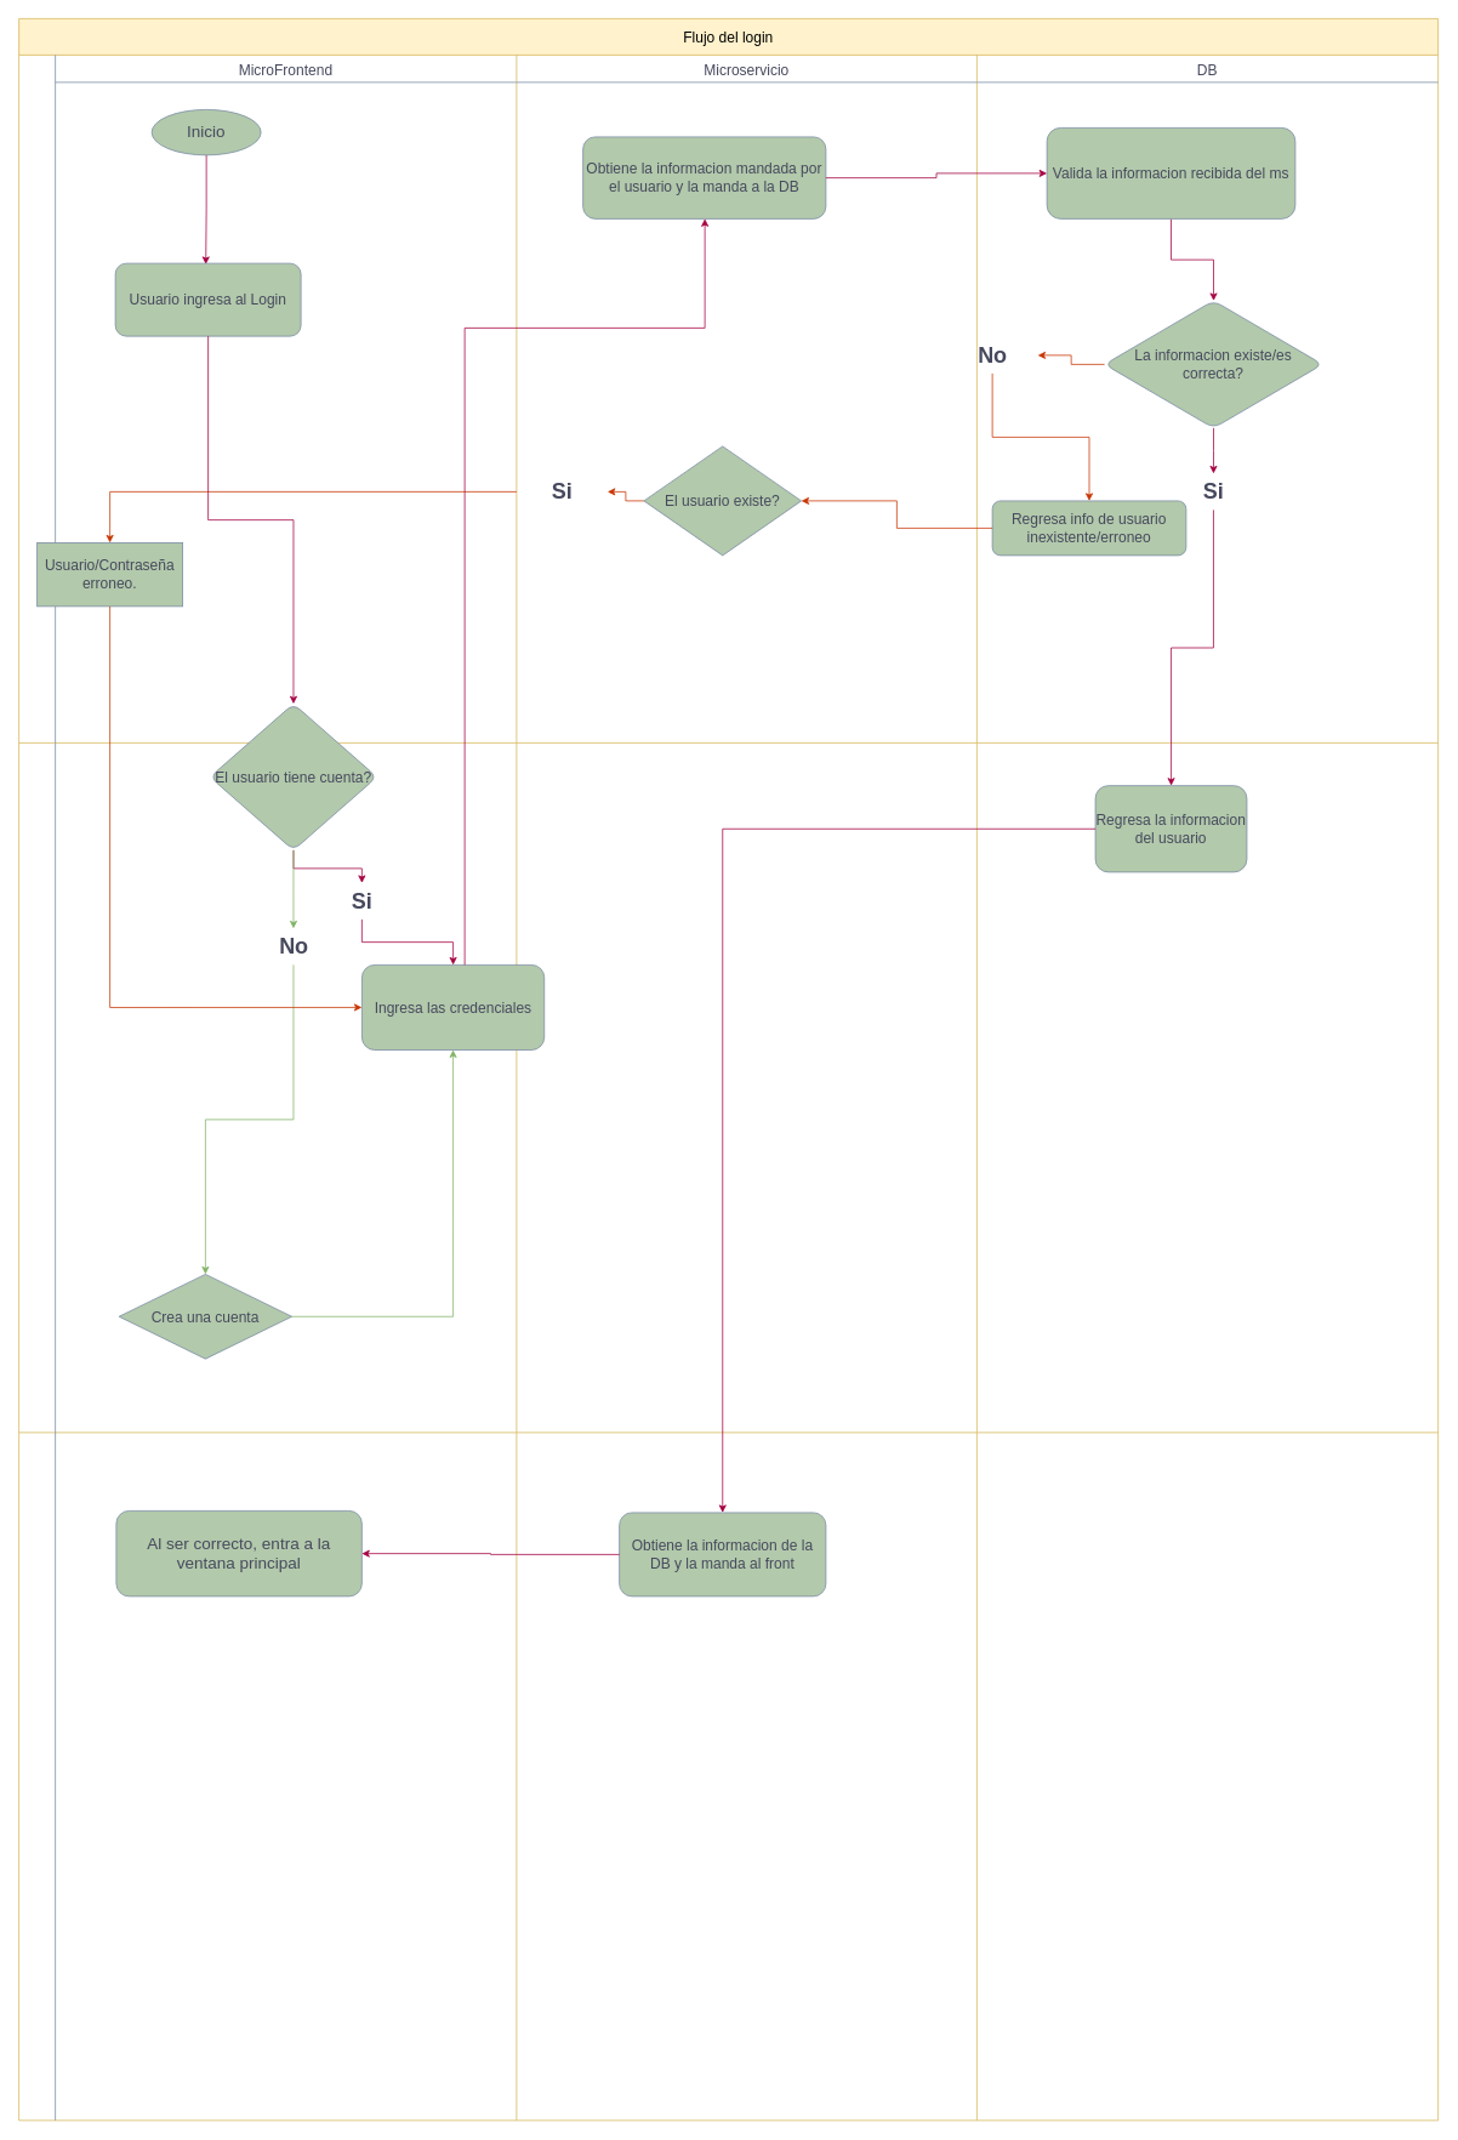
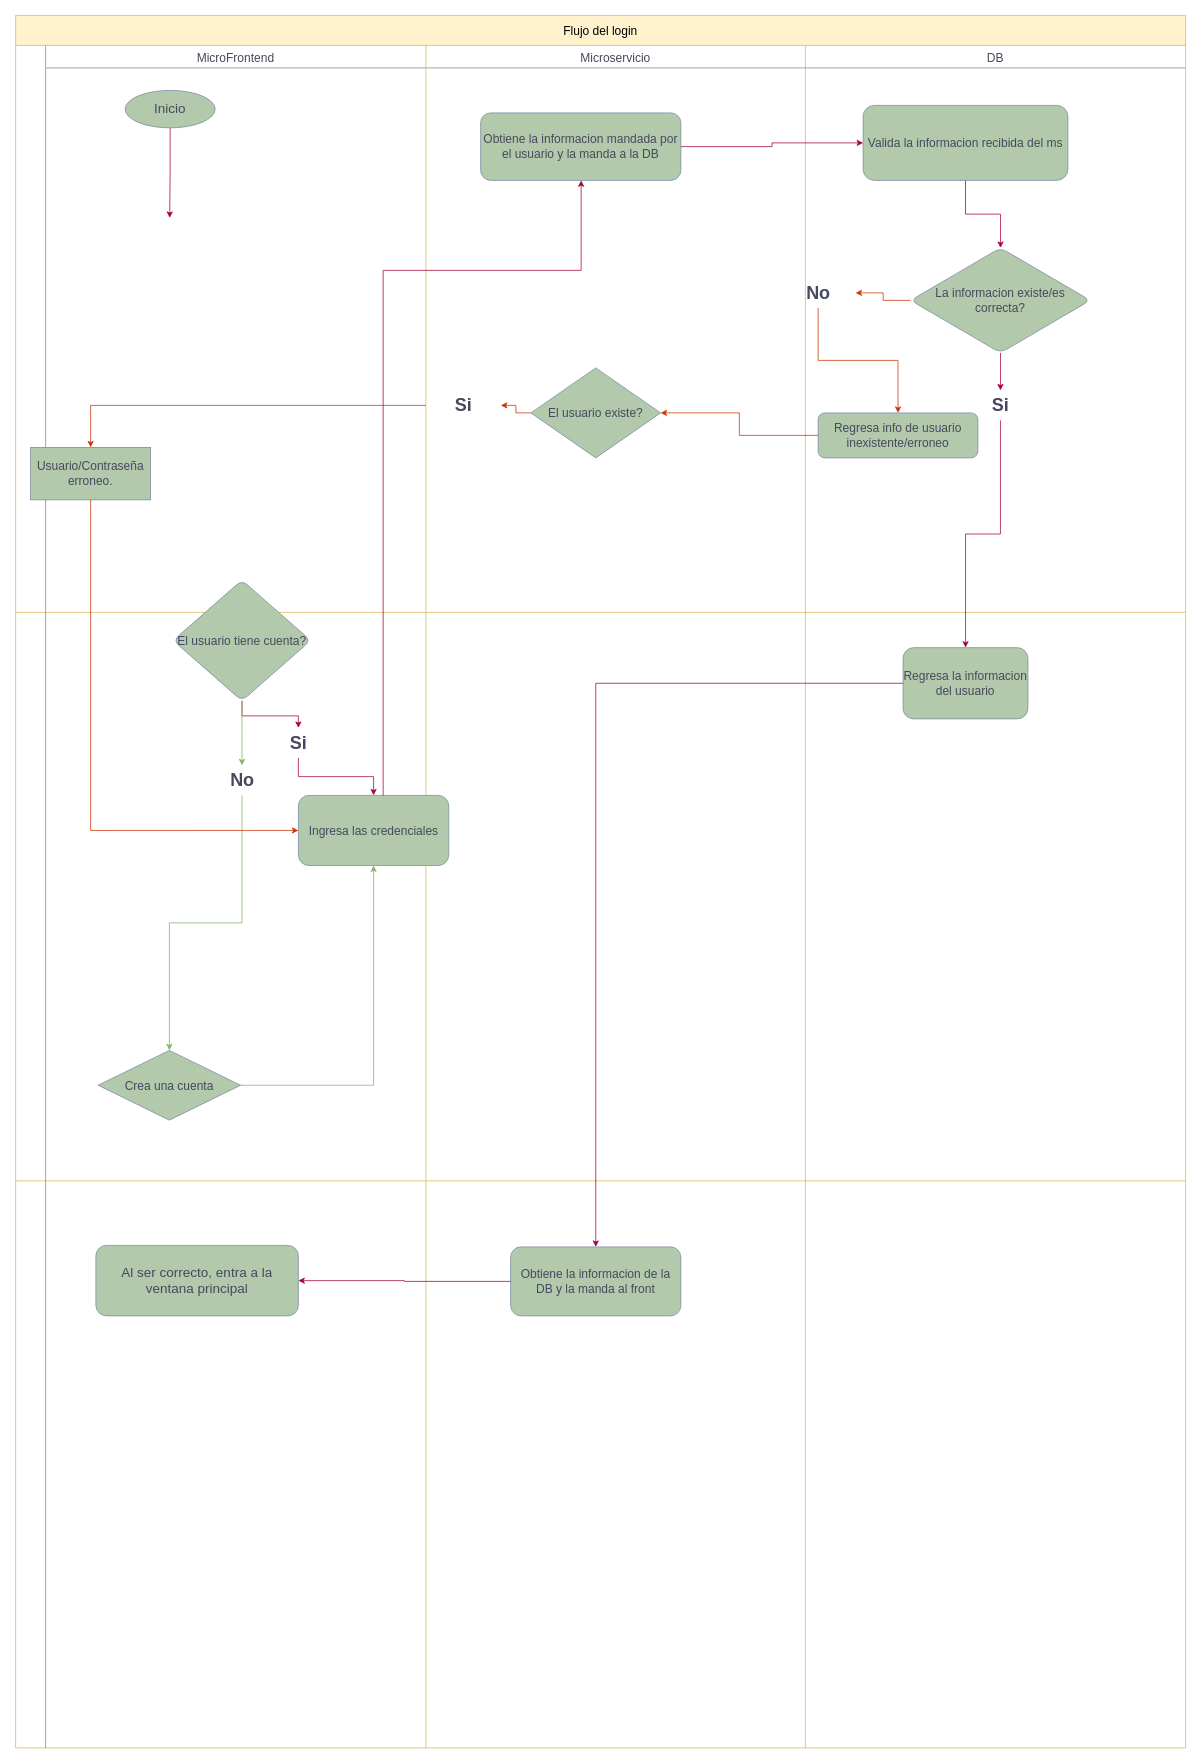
  <mxCell id="0" />
  <mxCell id="1" parent="0" />
  <mxCell id="2" value="Flujo del login" style="shape=table;childLayout=tableLayout;startSize=40;collapsible=0;recursiveResize=0;expand=0;fontSize=16;labelBackgroundColor=none;fillColor=#fff2cc;strokeColor=#d6b656;" vertex="1" parent="1"><mxGeometry x="20" y="20" width="1560" height="2310" as="geometry" /></mxCell>
  <mxCell id="3" value="" style="shape=tableRow;horizontal=0;swimlaneHead=0;swimlaneBody=0;top=0;left=0;strokeColor=#788AA3;bottom=0;right=0;dropTarget=0;fontStyle=0;fillColor=none;points=[[0,0.5],[1,0.5]];portConstraint=eastwest;startSize=40;collapsible=0;recursiveResize=0;expand=0;fontSize=16;labelBackgroundColor=none;fontColor=#46495D;" vertex="1" parent="2"><mxGeometry y="40" width="1560" height="756" as="geometry" /></mxCell>
  <mxCell id="4" value="MicroFrontend" style="swimlane;swimlaneHead=0;swimlaneBody=0;fontStyle=0;strokeColor=#788AA3;connectable=0;fillColor=none;startSize=30;collapsible=0;recursiveResize=0;expand=0;fontSize=16;labelBackgroundColor=none;fontColor=#46495D;" vertex="1" parent="3"><mxGeometry x="40" width="507" height="756" as="geometry"><mxRectangle width="507" height="756" as="alternateBounds" /></mxGeometry></mxCell>
  <mxCell id="5" style="edgeStyle=orthogonalEdgeStyle;rounded=0;orthogonalLoop=1;jettySize=auto;html=1;exitX=0.5;exitY=1;exitDx=0;exitDy=0;labelBackgroundColor=none;strokeColor=#A50040;fontColor=default;fillColor=#d80073;" edge="1" parent="4" source="6"><mxGeometry relative="1" as="geometry"><mxPoint x="165.429" y="230" as="targetPoint" /></mxGeometry></mxCell>
  <mxCell id="6" value="&lt;font style=&quot;font-size: 18px;&quot;&gt;Inicio&lt;/font&gt;" style="ellipse;whiteSpace=wrap;html=1;labelBackgroundColor=none;fillColor=#B2C9AB;strokeColor=#788AA3;fontColor=#46495D;" vertex="1" parent="4"><mxGeometry x="106" y="60" width="120" height="50" as="geometry" /></mxCell>
- <mxCell id="7" value="&lt;font size=&quot;3&quot;&gt;Usuario ingresa al Login&lt;/font&gt;" style="rounded=1;whiteSpace=wrap;html=1;strokeColor=#788AA3;fontColor=#46495D;fillColor=#B2C9AB;" vertex="1" parent="4"><mxGeometry x="66" y="229" width="204" height="80" as="geometry" /></mxCell>
  <mxCell id="8" value="&lt;font size=&quot;3&quot;&gt;Usuario/Contraseña erroneo.&lt;/font&gt;" style="whiteSpace=wrap;html=1;fillColor=#B2C9AB;strokeColor=#788AA3;fontColor=#46495D;" vertex="1" parent="4"><mxGeometry x="-20" y="536" width="160" height="70" as="geometry" /></mxCell>
  <mxCell id="9" value="Microservicio" style="swimlane;swimlaneHead=0;swimlaneBody=0;fontStyle=0;strokeColor=#788AA3;connectable=0;fillColor=none;startSize=30;collapsible=0;recursiveResize=0;expand=0;fontSize=16;labelBackgroundColor=none;fontColor=#46495D;" vertex="1" parent="3"><mxGeometry x="547" width="506" height="756" as="geometry"><mxRectangle width="506" height="756" as="alternateBounds" /></mxGeometry></mxCell>
  <mxCell id="10" value="&lt;font size=&quot;3&quot;&gt;Obtiene la informacion mandada por el usuario y la manda a la DB&lt;/font&gt;" style="whiteSpace=wrap;html=1;fillColor=#B2C9AB;strokeColor=#788AA3;fontColor=#46495D;rounded=1;" vertex="1" parent="9"><mxGeometry x="73" y="90" width="267" height="90" as="geometry" /></mxCell>
  <mxCell id="11" value="&lt;font size=&quot;3&quot;&gt;El usuario existe?&lt;/font&gt;" style="rhombus;whiteSpace=wrap;html=1;strokeColor=#788AA3;fontColor=#46495D;fillColor=#B2C9AB;" vertex="1" parent="9"><mxGeometry x="140" y="430" width="173" height="120" as="geometry" /></mxCell>
  <mxCell id="12" value="Si" style="text;strokeColor=none;fillColor=none;html=1;fontSize=24;fontStyle=1;verticalAlign=middle;align=center;fontColor=#46495D;" vertex="1" parent="9"><mxGeometry y="460" width="100" height="40" as="geometry" /></mxCell>
  <mxCell id="13" value="" style="edgeStyle=orthogonalEdgeStyle;rounded=0;orthogonalLoop=1;jettySize=auto;html=1;strokeColor=#C73500;fontColor=#46495D;fillColor=#fa6800;" edge="1" parent="9" source="11" target="12"><mxGeometry relative="1" as="geometry"><mxPoint x="-103" y="-170" as="sourcePoint" /><mxPoint x="-570" y="-89" as="targetPoint" /></mxGeometry></mxCell>
  <mxCell id="14" value="DB" style="swimlane;swimlaneHead=0;swimlaneBody=0;fontStyle=0;strokeColor=#788AA3;connectable=0;fillColor=none;startSize=30;collapsible=0;recursiveResize=0;expand=0;fontSize=16;labelBackgroundColor=none;fontColor=#46495D;" vertex="1" parent="3"><mxGeometry x="1053" width="507" height="756" as="geometry"><mxRectangle width="507" height="756" as="alternateBounds" /></mxGeometry></mxCell>
  <mxCell id="15" value="" style="edgeStyle=orthogonalEdgeStyle;rounded=0;orthogonalLoop=1;jettySize=auto;html=1;strokeColor=#A50040;fontColor=#46495D;fillColor=#d80073;" edge="1" parent="14" source="16" target="17"><mxGeometry relative="1" as="geometry" /></mxCell>
  <mxCell id="16" value="&lt;font size=&quot;3&quot;&gt;Valida la informacion recibida del ms&lt;/font&gt;" style="whiteSpace=wrap;html=1;fillColor=#B2C9AB;strokeColor=#788AA3;fontColor=#46495D;rounded=1;" vertex="1" parent="14"><mxGeometry x="77" y="80" width="273" height="100" as="geometry" /></mxCell>
  <mxCell id="17" value="&lt;font size=&quot;3&quot;&gt;La informacion existe/es correcta?&lt;/font&gt;" style="rhombus;whiteSpace=wrap;html=1;fillColor=#B2C9AB;strokeColor=#788AA3;fontColor=#46495D;rounded=1;" vertex="1" parent="14"><mxGeometry x="140.25" y="270" width="239.75" height="140" as="geometry" /></mxCell>
  <mxCell id="18" value="No" style="text;strokeColor=none;fillColor=none;html=1;fontSize=24;fontStyle=1;verticalAlign=middle;align=center;fontColor=#46495D;" vertex="1" parent="14"><mxGeometry x="-33" y="310" width="100" height="40" as="geometry" /></mxCell>
  <mxCell id="19" value="" style="edgeStyle=orthogonalEdgeStyle;rounded=0;orthogonalLoop=1;jettySize=auto;html=1;strokeColor=#C73500;fontColor=#46495D;fillColor=#fa6800;" edge="1" parent="14" source="17" target="18"><mxGeometry relative="1" as="geometry"><mxPoint x="403" y="-770" as="sourcePoint" /><mxPoint x="120" y="-680" as="targetPoint" /></mxGeometry></mxCell>
  <mxCell id="20" value="" style="edgeStyle=orthogonalEdgeStyle;rounded=0;orthogonalLoop=1;jettySize=auto;html=1;strokeColor=#A50040;fontColor=#46495D;fillColor=#d80073;" edge="1" parent="14" source="17" target="21"><mxGeometry relative="1" as="geometry"><mxPoint x="523" y="-710" as="sourcePoint" /><mxPoint x="477" y="-317" as="targetPoint" /></mxGeometry></mxCell>
  <mxCell id="21" value="Si" style="text;strokeColor=none;fillColor=none;html=1;fontSize=24;fontStyle=1;verticalAlign=middle;align=center;fontColor=#46495D;" vertex="1" parent="14"><mxGeometry x="210.13" y="460" width="100" height="40" as="geometry" /></mxCell>
  <mxCell id="22" value="&lt;font size=&quot;3&quot;&gt;Regresa info de usuario inexistente/erroneo&lt;/font&gt;" style="whiteSpace=wrap;html=1;fillColor=#B2C9AB;strokeColor=#788AA3;fontColor=#46495D;rounded=1;" vertex="1" parent="14"><mxGeometry x="17" y="490" width="213" height="60" as="geometry" /></mxCell>
  <mxCell id="23" value="" style="edgeStyle=orthogonalEdgeStyle;rounded=0;orthogonalLoop=1;jettySize=auto;html=1;strokeColor=#C73500;fontColor=#46495D;fillColor=#fa6800;" edge="1" parent="14" source="18" target="22"><mxGeometry relative="1" as="geometry" /></mxCell>
  <mxCell id="24" value="" style="edgeStyle=orthogonalEdgeStyle;rounded=0;orthogonalLoop=1;jettySize=auto;html=1;strokeColor=#A50040;fontColor=#46495D;fillColor=#d80073;" edge="1" parent="3" source="10" target="16"><mxGeometry relative="1" as="geometry" /></mxCell>
  <mxCell id="25" value="" style="edgeStyle=orthogonalEdgeStyle;rounded=0;orthogonalLoop=1;jettySize=auto;html=1;strokeColor=#C73500;fontColor=#46495D;fillColor=#fa6800;entryX=1;entryY=0.5;entryDx=0;entryDy=0;" edge="1" parent="3" source="22" target="11"><mxGeometry relative="1" as="geometry"><mxPoint x="887" y="522" as="targetPoint" /></mxGeometry></mxCell>
  <mxCell id="26" value="" style="edgeStyle=orthogonalEdgeStyle;rounded=0;orthogonalLoop=1;jettySize=auto;html=1;strokeColor=#C73500;fontColor=#46495D;fillColor=#fa6800;" edge="1" parent="3" source="12" target="8"><mxGeometry relative="1" as="geometry" /></mxCell>
  <mxCell id="27" value="" style="shape=tableRow;horizontal=0;swimlaneHead=0;swimlaneBody=0;top=0;left=0;strokeColor=#788AA3;bottom=0;right=0;dropTarget=0;fontStyle=0;fillColor=none;points=[[0,0.5],[1,0.5]];portConstraint=eastwest;startSize=40;collapsible=0;recursiveResize=0;expand=0;fontSize=16;labelBackgroundColor=none;fontColor=#46495D;" vertex="1" parent="2"><mxGeometry y="796" width="1560" height="758" as="geometry" /></mxCell>
  <mxCell id="28" value="" style="swimlane;swimlaneHead=0;swimlaneBody=0;fontStyle=0;connectable=0;strokeColor=#788AA3;fillColor=none;startSize=0;collapsible=0;recursiveResize=0;expand=0;fontSize=16;labelBackgroundColor=none;fontColor=#46495D;" vertex="1" parent="27"><mxGeometry x="40" width="507" height="758" as="geometry"><mxRectangle width="507" height="758" as="alternateBounds" /></mxGeometry></mxCell>
  <mxCell id="29" value="&lt;font size=&quot;3&quot;&gt;El usuario tiene cuenta?&lt;/font&gt;" style="rhombus;whiteSpace=wrap;html=1;fillColor=#B2C9AB;strokeColor=#788AA3;fontColor=#46495D;rounded=1;" vertex="1" parent="28"><mxGeometry x="170" y="-43" width="183.5" height="161" as="geometry" /></mxCell>
  <mxCell id="30" value="&lt;font size=&quot;3&quot;&gt;Ingresa las credenciales&lt;/font&gt;" style="whiteSpace=wrap;html=1;fillColor=#B2C9AB;strokeColor=#788AA3;fontColor=#46495D;rounded=1;" vertex="1" parent="28"><mxGeometry x="337" y="244" width="200.5" height="93.5" as="geometry" /></mxCell>
  <mxCell id="31" value="" style="edgeStyle=orthogonalEdgeStyle;rounded=0;orthogonalLoop=1;jettySize=auto;html=1;strokeColor=#A50040;fontColor=#46495D;fillColor=#d80073;" edge="1" parent="28" source="36" target="30"><mxGeometry relative="1" as="geometry" /></mxCell>
  <mxCell id="32" style="edgeStyle=orthogonalEdgeStyle;rounded=0;orthogonalLoop=1;jettySize=auto;html=1;exitX=1;exitY=0.5;exitDx=0;exitDy=0;entryX=0.5;entryY=1;entryDx=0;entryDy=0;strokeColor=#82b366;fontColor=#46495D;fillColor=#d5e8d4;gradientColor=#97d077;" edge="1" parent="28" source="33" target="30"><mxGeometry relative="1" as="geometry" /></mxCell>
  <mxCell id="33" value="&lt;font size=&quot;3&quot;&gt;Crea una cuenta&lt;/font&gt;" style="rhombus;whiteSpace=wrap;html=1;fillColor=#B2C9AB;strokeColor=#788AA3;fontColor=#46495D;" vertex="1" parent="28"><mxGeometry x="70" y="584" width="190" height="93" as="geometry" /></mxCell>
  <mxCell id="34" value="" style="edgeStyle=orthogonalEdgeStyle;rounded=0;orthogonalLoop=1;jettySize=auto;html=1;strokeColor=#82b366;fontColor=#46495D;fillColor=#d5e8d4;gradientColor=#97d077;" edge="1" parent="28" source="38" target="33"><mxGeometry relative="1" as="geometry" /></mxCell>
  <mxCell id="35" value="" style="edgeStyle=orthogonalEdgeStyle;rounded=0;orthogonalLoop=1;jettySize=auto;html=1;strokeColor=#A50040;fontColor=#46495D;fillColor=#d80073;" edge="1" parent="28" source="29" target="36"><mxGeometry relative="1" as="geometry"><mxPoint x="-488" y="-246" as="sourcePoint" /><mxPoint x="-313" y="-170" as="targetPoint" /></mxGeometry></mxCell>
  <mxCell id="36" value="Si" style="text;strokeColor=none;fillColor=none;html=1;fontSize=24;fontStyle=1;verticalAlign=middle;align=center;fontColor=#46495D;" vertex="1" parent="28"><mxGeometry x="287" y="154" width="100" height="40" as="geometry" /></mxCell>
  <mxCell id="37" value="" style="edgeStyle=orthogonalEdgeStyle;rounded=0;orthogonalLoop=1;jettySize=auto;html=1;strokeColor=#82b366;fontColor=#46495D;fillColor=#d5e8d4;gradientColor=#97d077;" edge="1" parent="28" source="29" target="38"><mxGeometry relative="1" as="geometry"><mxPoint x="-488" y="-246" as="sourcePoint" /><mxPoint x="-610" y="80" as="targetPoint" /></mxGeometry></mxCell>
  <mxCell id="38" value="No" style="text;strokeColor=none;fillColor=none;html=1;fontSize=24;fontStyle=1;verticalAlign=middle;align=center;fontColor=#46495D;" vertex="1" parent="28"><mxGeometry x="211.75" y="204" width="100" height="40" as="geometry" /></mxCell>
  <mxCell id="39" value="" style="swimlane;swimlaneHead=0;swimlaneBody=0;fontStyle=0;connectable=0;strokeColor=#788AA3;fillColor=none;startSize=0;collapsible=0;recursiveResize=0;expand=0;fontSize=16;labelBackgroundColor=none;fontColor=#46495D;" vertex="1" parent="27"><mxGeometry x="547" width="506" height="758" as="geometry"><mxRectangle width="506" height="758" as="alternateBounds" /></mxGeometry></mxCell>
  <mxCell id="40" value="" style="swimlane;swimlaneHead=0;swimlaneBody=0;fontStyle=0;connectable=0;strokeColor=#788AA3;fillColor=none;startSize=0;collapsible=0;recursiveResize=0;expand=0;fontSize=16;labelBackgroundColor=none;fontColor=#46495D;" vertex="1" parent="27"><mxGeometry x="1053" width="507" height="758" as="geometry"><mxRectangle width="507" height="758" as="alternateBounds" /></mxGeometry></mxCell>
  <mxCell id="41" value="&lt;font size=&quot;3&quot;&gt;Regresa la informacion del usuario&lt;/font&gt;" style="whiteSpace=wrap;html=1;fillColor=#B2C9AB;strokeColor=#788AA3;fontColor=#46495D;rounded=1;" vertex="1" parent="40"><mxGeometry x="130.25" y="47" width="166.5" height="95" as="geometry" /></mxCell>
  <mxCell id="42" value="" style="shape=tableRow;horizontal=0;swimlaneHead=0;swimlaneBody=0;top=0;left=0;strokeColor=#788AA3;bottom=0;right=0;dropTarget=0;fontStyle=0;fillColor=none;points=[[0,0.5],[1,0.5]];portConstraint=eastwest;startSize=40;collapsible=0;recursiveResize=0;expand=0;fontSize=16;labelBackgroundColor=none;fontColor=#46495D;" vertex="1" parent="2"><mxGeometry y="1554" width="1560" height="756" as="geometry" /></mxCell>
  <mxCell id="43" value="" style="swimlane;swimlaneHead=0;swimlaneBody=0;fontStyle=0;connectable=0;strokeColor=#788AA3;fillColor=none;startSize=0;collapsible=0;recursiveResize=0;expand=0;fontSize=16;labelBackgroundColor=none;fontColor=#46495D;" vertex="1" parent="42"><mxGeometry x="40" width="507" height="756" as="geometry"><mxRectangle width="507" height="756" as="alternateBounds" /></mxGeometry></mxCell>
  <mxCell id="44" value="&lt;font style=&quot;font-size: 18px;&quot;&gt;Al ser correcto, entra a la ventana principal&lt;/font&gt;" style="whiteSpace=wrap;html=1;fillColor=#B2C9AB;strokeColor=#788AA3;fontColor=#46495D;rounded=1;" vertex="1" parent="43"><mxGeometry x="67" y="86" width="270" height="94" as="geometry" /></mxCell>
  <mxCell id="45" value="" style="swimlane;swimlaneHead=0;swimlaneBody=0;fontStyle=0;connectable=0;strokeColor=#788AA3;fillColor=none;startSize=0;collapsible=0;recursiveResize=0;expand=0;fontSize=16;labelBackgroundColor=none;fontColor=#46495D;" vertex="1" parent="42"><mxGeometry x="547" width="506" height="756" as="geometry"><mxRectangle width="506" height="756" as="alternateBounds" /></mxGeometry></mxCell>
  <mxCell id="46" value="&lt;font size=&quot;3&quot;&gt;Obtiene la informacion de la DB y la manda al front&lt;/font&gt;" style="whiteSpace=wrap;html=1;fillColor=#B2C9AB;strokeColor=#788AA3;fontColor=#46495D;rounded=1;" vertex="1" parent="45"><mxGeometry x="113" y="88" width="227" height="92" as="geometry" /></mxCell>
  <mxCell id="47" value="" style="swimlane;swimlaneHead=0;swimlaneBody=0;fontStyle=0;connectable=0;strokeColor=#788AA3;fillColor=none;startSize=0;collapsible=0;recursiveResize=0;expand=0;fontSize=16;labelBackgroundColor=none;fontColor=#46495D;" vertex="1" parent="42"><mxGeometry x="1053" width="507" height="756" as="geometry"><mxRectangle width="507" height="756" as="alternateBounds" /></mxGeometry></mxCell>
  <mxCell id="48" value="" style="edgeStyle=orthogonalEdgeStyle;rounded=0;orthogonalLoop=1;jettySize=auto;html=1;strokeColor=#A50040;fontColor=#46495D;fillColor=#d80073;" edge="1" parent="42" source="46" target="44"><mxGeometry relative="1" as="geometry" /></mxCell>
- <mxCell id="49" value="" style="edgeStyle=orthogonalEdgeStyle;rounded=0;orthogonalLoop=1;jettySize=auto;html=1;strokeColor=#A50040;fontColor=#46495D;fillColor=#d80073;" edge="1" parent="2" source="7" target="29"><mxGeometry relative="1" as="geometry" /></mxCell>
  <mxCell id="50" value="" style="edgeStyle=orthogonalEdgeStyle;rounded=0;orthogonalLoop=1;jettySize=auto;html=1;strokeColor=#A50040;fontColor=#46495D;fillColor=#d80073;" edge="1" parent="2" source="30" target="10"><mxGeometry relative="1" as="geometry"><Array as="points"><mxPoint x="490" y="340" /><mxPoint x="754" y="340" /></Array></mxGeometry></mxCell>
  <mxCell id="51" value="" style="edgeStyle=orthogonalEdgeStyle;rounded=0;orthogonalLoop=1;jettySize=auto;html=1;strokeColor=#A50040;fontColor=#46495D;fillColor=#d80073;" edge="1" parent="2" source="21" target="41"><mxGeometry relative="1" as="geometry" /></mxCell>
  <mxCell id="52" value="" style="edgeStyle=orthogonalEdgeStyle;rounded=0;orthogonalLoop=1;jettySize=auto;html=1;strokeColor=#A50040;fontColor=#46495D;fillColor=#d80073;" edge="1" parent="2" source="41" target="46"><mxGeometry relative="1" as="geometry" /></mxCell>
  <mxCell id="53" style="edgeStyle=orthogonalEdgeStyle;rounded=0;orthogonalLoop=1;jettySize=auto;html=1;exitX=0.5;exitY=1;exitDx=0;exitDy=0;entryX=0;entryY=0.5;entryDx=0;entryDy=0;strokeColor=#C73500;fontColor=#46495D;fillColor=#fa6800;" edge="1" parent="2" source="8" target="30"><mxGeometry relative="1" as="geometry" /></mxCell>
